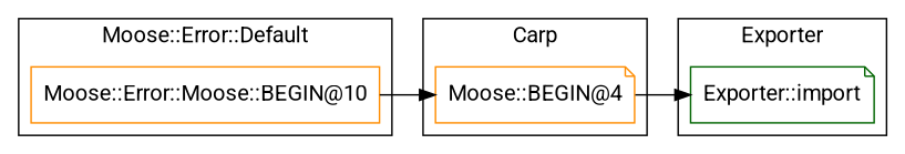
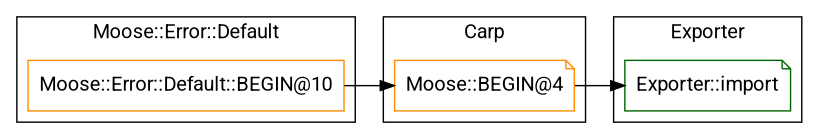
  digraph {
    fontname=Roboto
    rankdir=LR
    node [color=darkorange fontname=Roboto shape=note]
    edge [fontname=Roboto style=solid]
    "Exporter::import" [color=darkgreen]
-   "Moose::Error::Default::BEGIN@10" [shape=box label="Moose::Error::Moose::BEGIN@10"]
+   "Moose::Error::Default::BEGIN@10" [shape=box]
    n3 [label="Moose::BEGIN@4"]
    subgraph cluster_1 {
      label=Exporter
      "Exporter::import"
    }
    subgraph cluster_2 {
      label="Moose::Error::Default"
      "Moose::Error::Default::BEGIN@10"
    }
    subgraph cluster_3 {
      label=Carp
      n3
    }
    "Moose::Error::Default::BEGIN@10" -> n3
    n3 -> "Exporter::import"
  }
